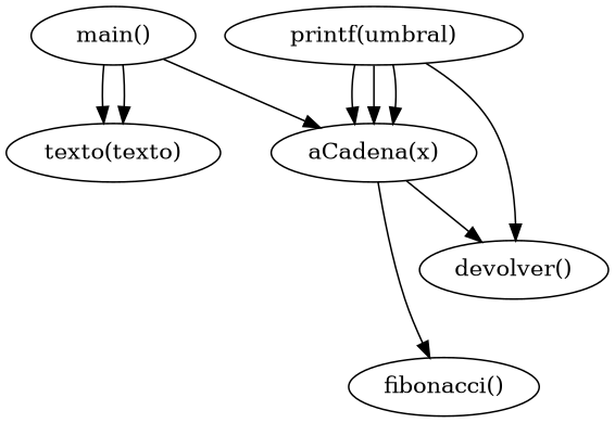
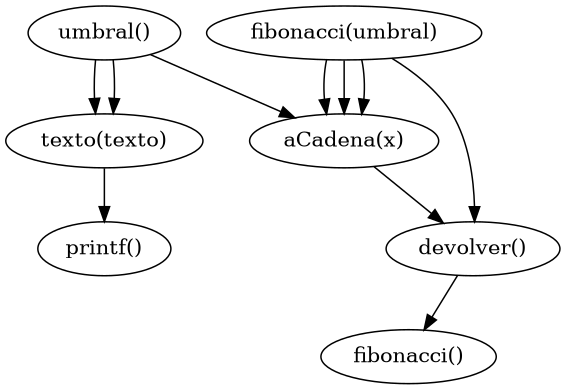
  digraph {
-   n1 [label="main()"]
+   n1 [label="umbral()"]
    n2 [label="texto(texto)"]
    n3 [label="aCadena(x)"]
-   n5 [label="printf(umbral)"]
+   n4 [label="printf()"]
+   n5 [label="fibonacci(umbral)"]
    n6 [label="devolver()"]
    n7 [label="fibonacci()"]
    n1 -> n2
    n1 -> n2
    n1 -> n3
+   n2 -> n4
    n3 -> n6
-   n3 -> n7
+   n6 -> n7
    n5 -> n3
    n5 -> n3
    n5 -> n3
    n5 -> n6
  }
